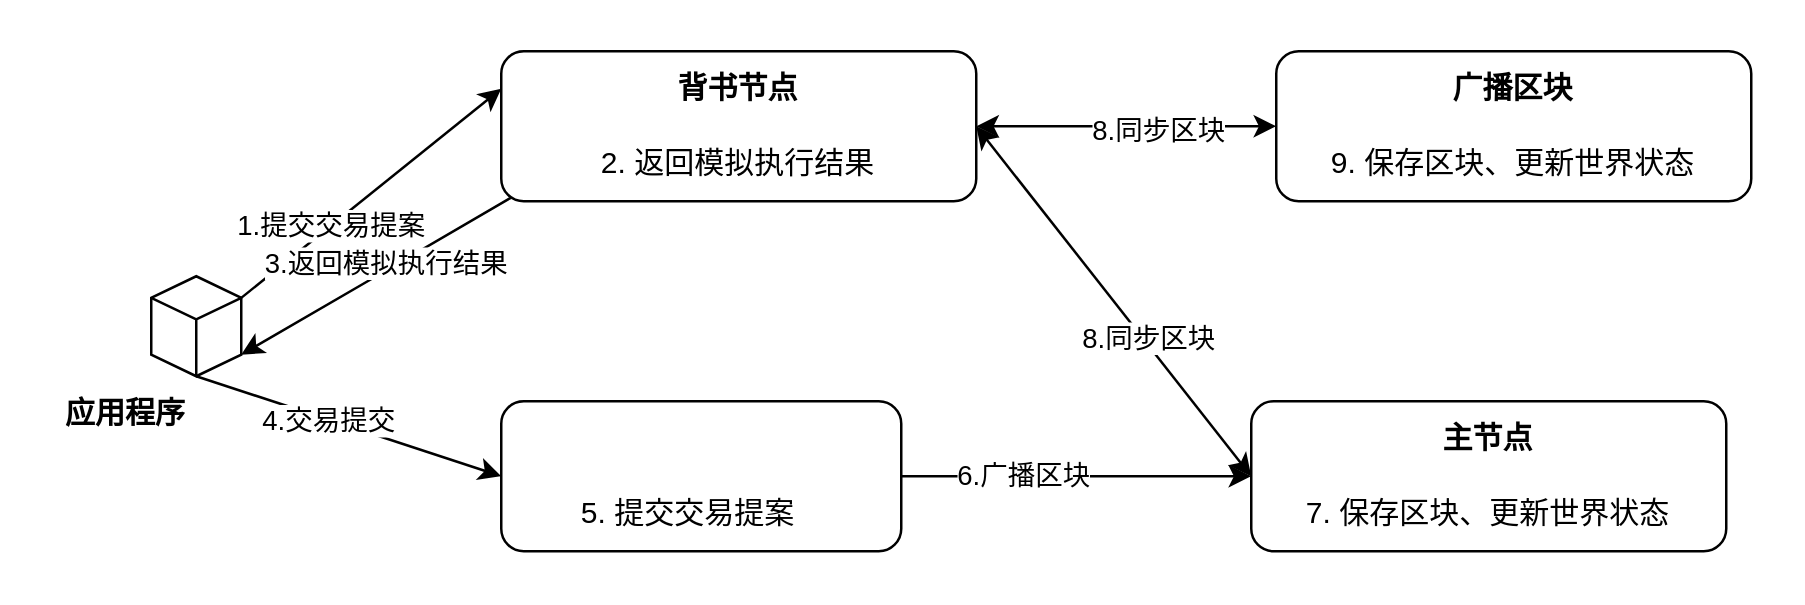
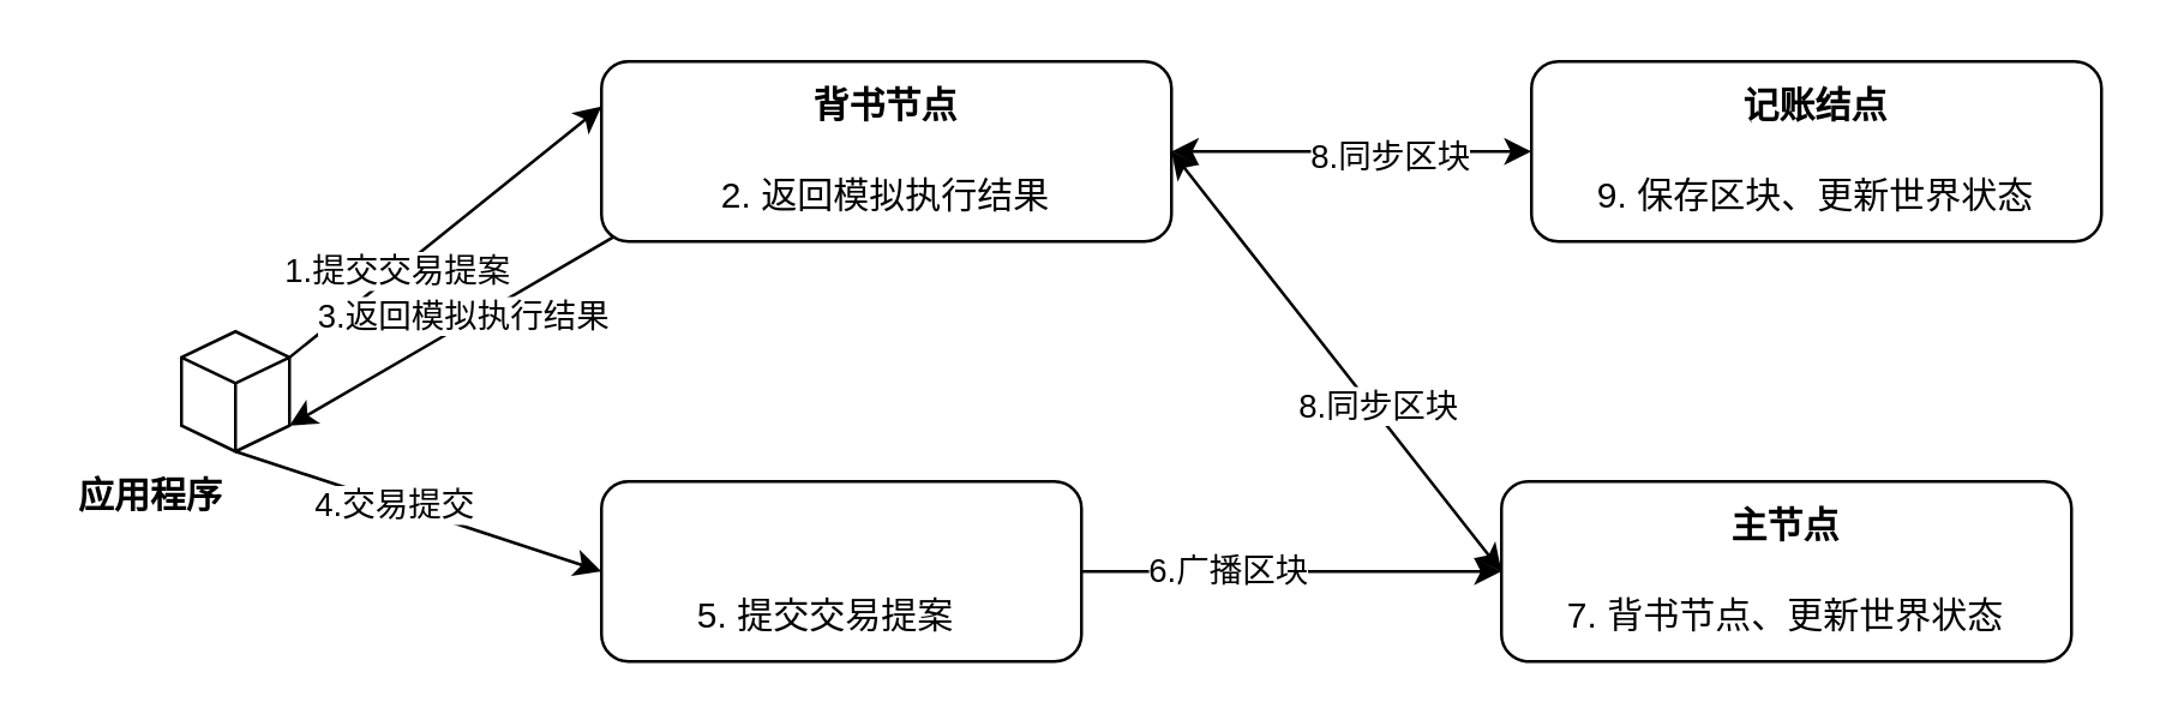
  <mxCell id="0" />
  <mxCell id="1" parent="0" />
  <mxCell id="2" style="rounded=0;orthogonalLoop=1;jettySize=auto;html=1;exitX=0;exitY=0;exitDx=36;exitDy=8.643;exitPerimeter=0;entryX=0;entryY=0.25;entryDx=0;entryDy=0;" edge="1" parent="1" source="6" target="12"><mxGeometry relative="1" as="geometry" /></mxCell>
  <mxCell id="3" value="1.提交交易提案" style="edgeLabel;html=1;align=center;verticalAlign=middle;resizable=0;points=[];" vertex="1" connectable="0" parent="2"><mxGeometry x="-0.308" y="1" relative="1" as="geometry"><mxPoint as="offset" /></mxGeometry></mxCell>
  <mxCell id="4" style="edgeStyle=none;rounded=0;orthogonalLoop=1;jettySize=auto;html=1;exitX=0.5;exitY=1;exitDx=0;exitDy=0;exitPerimeter=0;entryX=0;entryY=0.5;entryDx=0;entryDy=0;" edge="1" parent="1" source="6" target="17"><mxGeometry relative="1" as="geometry" /></mxCell>
  <mxCell id="5" value="4.交易提交" style="edgeLabel;html=1;align=center;verticalAlign=middle;resizable=0;points=[];" vertex="1" connectable="0" parent="4"><mxGeometry x="-0.141" relative="1" as="geometry"><mxPoint as="offset" /></mxGeometry></mxCell>
  <mxCell id="6" value="" style="html=1;whiteSpace=wrap;shape=isoCube2;backgroundOutline=1;isoAngle=15;" vertex="1" parent="1"><mxGeometry x="60" y="110" width="36" height="40" as="geometry" /></mxCell>
  <mxCell id="7" value="应用程序" style="text;html=1;strokeColor=none;fillColor=none;align=center;verticalAlign=middle;whiteSpace=wrap;rounded=0;fontStyle=1" vertex="1" parent="1"><mxGeometry x="20" y="150" width="60" height="30" as="geometry" /></mxCell>
  <mxCell id="8" style="edgeStyle=none;rounded=0;orthogonalLoop=1;jettySize=auto;html=1;exitX=1;exitY=0.5;exitDx=0;exitDy=0;entryX=0;entryY=0.5;entryDx=0;entryDy=0;startArrow=classic;startFill=1;" edge="1" parent="1" source="12" target="21"><mxGeometry relative="1" as="geometry" /></mxCell>
  <mxCell id="9" value="8.同步区块" style="edgeLabel;html=1;align=center;verticalAlign=middle;resizable=0;points=[];" vertex="1" connectable="0" parent="8"><mxGeometry x="0.198" y="-1" relative="1" as="geometry"><mxPoint as="offset" /></mxGeometry></mxCell>
  <mxCell id="10" style="edgeStyle=none;rounded=0;orthogonalLoop=1;jettySize=auto;html=1;exitX=1;exitY=0.5;exitDx=0;exitDy=0;entryX=0;entryY=0.5;entryDx=0;entryDy=0;startArrow=classic;startFill=1;" edge="1" parent="1" source="12" target="25"><mxGeometry relative="1" as="geometry" /></mxCell>
  <mxCell id="11" value="8.同步区块" style="edgeLabel;html=1;align=center;verticalAlign=middle;resizable=0;points=[];" vertex="1" connectable="0" parent="10"><mxGeometry x="0.222" y="2" relative="1" as="geometry"><mxPoint as="offset" /></mxGeometry></mxCell>
  <mxCell id="12" value="" style="rounded=1;whiteSpace=wrap;html=1;" vertex="1" parent="1"><mxGeometry x="200" y="20" width="190" height="60" as="geometry" /></mxCell>
  <mxCell id="13" value="背书节点" style="text;html=1;strokeColor=none;fillColor=none;align=center;verticalAlign=middle;whiteSpace=wrap;rounded=0;fontStyle=1" vertex="1" parent="1"><mxGeometry x="265" y="20" width="60" height="30" as="geometry" /></mxCell>
  <mxCell id="14" value="2. 返回模拟执行结果" style="text;html=1;strokeColor=none;fillColor=none;align=center;verticalAlign=middle;whiteSpace=wrap;rounded=0;" vertex="1" parent="1"><mxGeometry x="210" y="50" width="170" height="30" as="geometry" /></mxCell>
  <mxCell id="15" value="" style="endArrow=classic;html=1;rounded=0;exitX=0.02;exitY=0.977;exitDx=0;exitDy=0;exitPerimeter=0;entryX=0;entryY=0;entryDx=36;entryDy=31.357;entryPerimeter=0;" edge="1" parent="1" source="12" target="6"><mxGeometry width="50" height="50" relative="1" as="geometry"><mxPoint x="260" y="100" as="sourcePoint" /><mxPoint x="310" y="50" as="targetPoint" /><Array as="points"><mxPoint x="150" y="110" /></Array></mxGeometry></mxCell>
  <mxCell id="16" value="3.返回模拟执行结果" style="edgeLabel;html=1;align=center;verticalAlign=middle;resizable=0;points=[];" vertex="1" connectable="0" parent="15"><mxGeometry x="-0.097" y="-3" relative="1" as="geometry"><mxPoint as="offset" /></mxGeometry></mxCell>
  <mxCell id="17" value="" style="rounded=1;whiteSpace=wrap;html=1;" vertex="1" parent="1"><mxGeometry x="200" y="160" width="160" height="60" as="geometry" /></mxCell>
  <mxCell id="18" style="edgeStyle=none;rounded=0;orthogonalLoop=1;jettySize=auto;html=1;exitX=1;exitY=0;exitDx=0;exitDy=0;entryX=0;entryY=0.5;entryDx=0;entryDy=0;" edge="1" parent="1" source="20" target="25"><mxGeometry relative="1" as="geometry" /></mxCell>
  <mxCell id="19" value="6.广播区块" style="edgeLabel;html=1;align=center;verticalAlign=middle;resizable=0;points=[];" vertex="1" connectable="0" parent="18"><mxGeometry x="-0.315" y="1" relative="1" as="geometry"><mxPoint as="offset" /></mxGeometry></mxCell>
  <mxCell id="20" value="5. 提交交易提案" style="text;html=1;strokeColor=none;fillColor=none;align=center;verticalAlign=middle;whiteSpace=wrap;rounded=0;" vertex="1" parent="1"><mxGeometry x="190" y="190" width="170" height="30" as="geometry" /></mxCell>
  <mxCell id="21" value="" style="rounded=1;whiteSpace=wrap;html=1;" vertex="1" parent="1"><mxGeometry x="510" y="20" width="190" height="60" as="geometry" /></mxCell>
  <mxCell id="22" style="edgeStyle=none;rounded=0;orthogonalLoop=1;jettySize=auto;html=1;" edge="1" parent="1" source="23" target="21"><mxGeometry relative="1" as="geometry" /></mxCell>
- <mxCell id="23" value="广播区块" style="text;html=1;strokeColor=none;fillColor=none;align=center;verticalAlign=middle;whiteSpace=wrap;rounded=0;fontStyle=1" vertex="1" parent="1"><mxGeometry x="575" y="20" width="60" height="30" as="geometry" /></mxCell>
+ <mxCell id="23" value="记账结点" style="text;html=1;strokeColor=none;fillColor=none;align=center;verticalAlign=middle;whiteSpace=wrap;rounded=0;fontStyle=1" vertex="1" parent="1"><mxGeometry x="575" y="20" width="60" height="30" as="geometry" /></mxCell>
  <mxCell id="24" value="9. 保存区块、更新世界状态" style="text;html=1;strokeColor=none;fillColor=none;align=center;verticalAlign=middle;whiteSpace=wrap;rounded=0;" vertex="1" parent="1"><mxGeometry x="520" y="50" width="170" height="30" as="geometry" /></mxCell>
  <mxCell id="25" value="" style="rounded=1;whiteSpace=wrap;html=1;" vertex="1" parent="1"><mxGeometry x="500" y="160" width="190" height="60" as="geometry" /></mxCell>
  <mxCell id="26" value="主节点" style="text;html=1;strokeColor=none;fillColor=none;align=center;verticalAlign=middle;whiteSpace=wrap;rounded=0;fontStyle=1" vertex="1" parent="1"><mxGeometry x="565" y="160" width="60" height="30" as="geometry" /></mxCell>
- <mxCell id="27" value="7. 保存区块、更新世界状态" style="text;html=1;strokeColor=none;fillColor=none;align=center;verticalAlign=middle;whiteSpace=wrap;rounded=0;" vertex="1" parent="1"><mxGeometry x="510" y="190" width="170" height="30" as="geometry" /></mxCell>
+ <mxCell id="27" value="7. 背书节点、更新世界状态" style="text;html=1;strokeColor=none;fillColor=none;align=center;verticalAlign=middle;whiteSpace=wrap;rounded=0;" vertex="1" parent="1"><mxGeometry x="510" y="190" width="170" height="30" as="geometry" /></mxCell>
